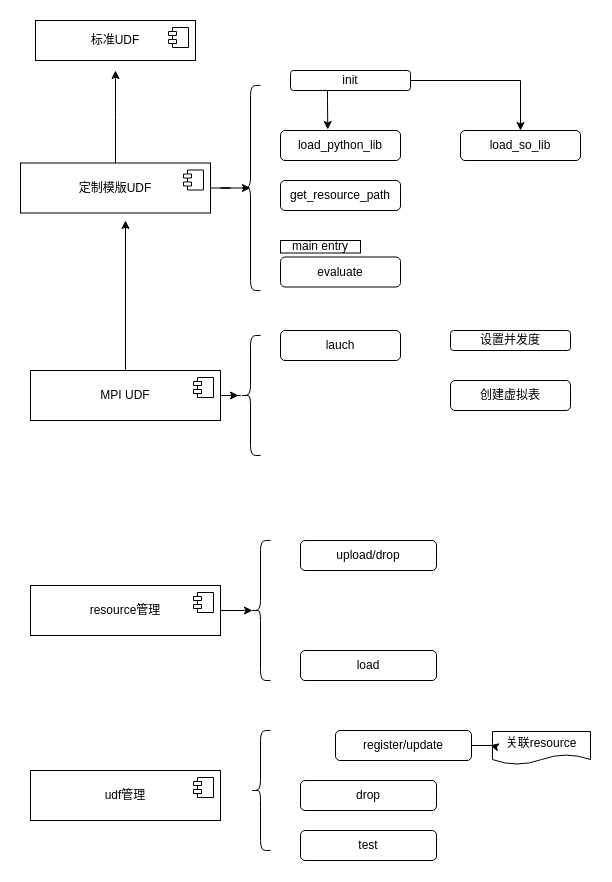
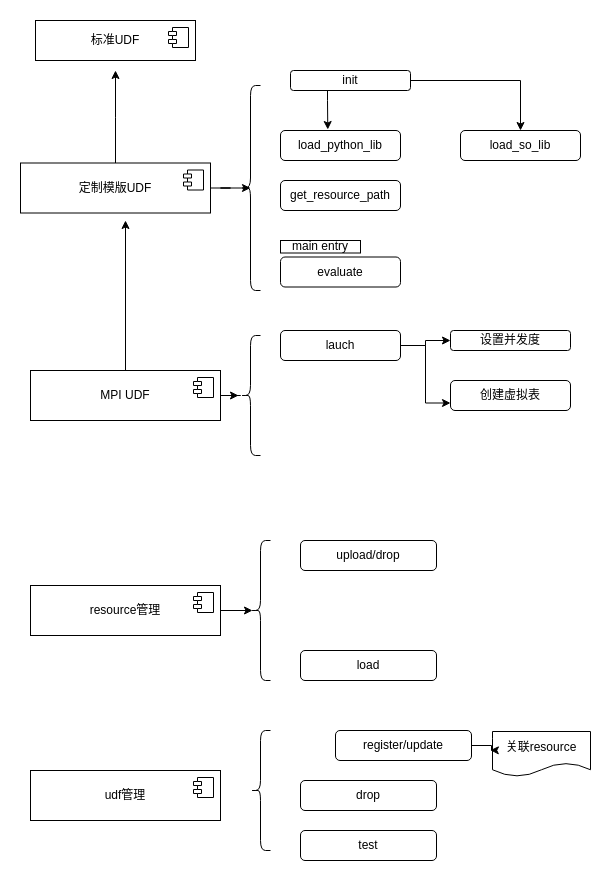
  <mxCell id="0" />
  <mxCell id="1" parent="0" />
  <mxCell id="2" value="标准UDF" style="html=1;dropTarget=0;whiteSpace=wrap;" vertex="1" parent="1"><mxGeometry x="35" y="20" width="160" height="40" as="geometry" /></mxCell>
  <mxCell id="3" value="" style="shape=module;jettyWidth=8;jettyHeight=4;" vertex="1" parent="2"><mxGeometry x="1" width="20" height="20" relative="1" as="geometry"><mxPoint x="-27" y="7" as="offset" /></mxGeometry></mxCell>
  <mxCell id="4" style="edgeStyle=orthogonalEdgeStyle;rounded=0;orthogonalLoop=1;jettySize=auto;html=1;" edge="1" parent="1" source="5"><mxGeometry relative="1" as="geometry"><mxPoint x="115" y="70" as="targetPoint" /></mxGeometry></mxCell>
  <mxCell id="5" value="定制模版UDF" style="html=1;dropTarget=0;whiteSpace=wrap;" vertex="1" parent="1"><mxGeometry x="20" y="162.5" width="190" height="50" as="geometry" /></mxCell>
  <mxCell id="6" value="" style="shape=module;jettyWidth=8;jettyHeight=4;" vertex="1" parent="5"><mxGeometry x="1" width="20" height="20" relative="1" as="geometry"><mxPoint x="-27" y="7" as="offset" /></mxGeometry></mxCell>
  <mxCell id="7" value="" style="shape=curlyBracket;whiteSpace=wrap;html=1;rounded=1;labelPosition=left;verticalLabelPosition=middle;align=right;verticalAlign=middle;" vertex="1" parent="1"><mxGeometry x="240" y="85" width="20" height="205" as="geometry" /></mxCell>
  <mxCell id="8" style="edgeStyle=orthogonalEdgeStyle;rounded=0;orthogonalLoop=1;jettySize=auto;html=1;exitX=1;exitY=0.5;exitDx=0;exitDy=0;entryX=0.5;entryY=0.5;entryDx=0;entryDy=0;entryPerimeter=0;" edge="1" parent="1" source="5" target="7"><mxGeometry relative="1" as="geometry" /></mxCell>
  <mxCell id="9" style="edgeStyle=orthogonalEdgeStyle;rounded=0;orthogonalLoop=1;jettySize=auto;html=1;" edge="1" parent="1" source="10" target="15"><mxGeometry relative="1" as="geometry" /></mxCell>
  <mxCell id="10" value="init" style="rounded=1;whiteSpace=wrap;html=1;" vertex="1" parent="1"><mxGeometry x="290" y="70" width="120" height="20" as="geometry" /></mxCell>
  <mxCell id="11" value="get_resource_path" style="rounded=1;whiteSpace=wrap;html=1;" vertex="1" parent="1"><mxGeometry x="280" y="180" width="120" height="30" as="geometry" /></mxCell>
  <mxCell id="12" value="load_python_lib" style="rounded=1;whiteSpace=wrap;html=1;" vertex="1" parent="1"><mxGeometry x="280" y="130" width="120" height="30" as="geometry" /></mxCell>
  <mxCell id="13" style="edgeStyle=orthogonalEdgeStyle;rounded=0;orthogonalLoop=1;jettySize=auto;html=1;entryX=0.394;entryY=-0.033;entryDx=0;entryDy=0;entryPerimeter=0;" edge="1" parent="1" source="10" target="12"><mxGeometry relative="1" as="geometry"><Array as="points"><mxPoint x="327" y="100" /><mxPoint x="327" y="100" /></Array></mxGeometry></mxCell>
  <mxCell id="14" value="evaluate" style="rounded=1;whiteSpace=wrap;html=1;" vertex="1" parent="1"><mxGeometry x="280" y="256.5" width="120" height="30" as="geometry" /></mxCell>
  <mxCell id="15" value="load_so_lib" style="rounded=1;whiteSpace=wrap;html=1;" vertex="1" parent="1"><mxGeometry x="460" y="130" width="120" height="30" as="geometry" /></mxCell>
  <mxCell id="16" value="main entry" style="rounded=0;whiteSpace=wrap;html=1;" vertex="1" parent="1"><mxGeometry x="280" y="240" width="80" height="12.5" as="geometry" /></mxCell>
  <mxCell id="17" value="resource管理" style="html=1;dropTarget=0;whiteSpace=wrap;" vertex="1" parent="1"><mxGeometry x="30" y="585" width="190" height="50" as="geometry" /></mxCell>
  <mxCell id="18" value="" style="shape=module;jettyWidth=8;jettyHeight=4;" vertex="1" parent="17"><mxGeometry x="1" width="20" height="20" relative="1" as="geometry"><mxPoint x="-27" y="7" as="offset" /></mxGeometry></mxCell>
  <mxCell id="19" value="" style="shape=curlyBracket;whiteSpace=wrap;html=1;rounded=1;labelPosition=left;verticalLabelPosition=middle;align=right;verticalAlign=middle;" vertex="1" parent="1"><mxGeometry x="250" y="540" width="20" height="140" as="geometry" /></mxCell>
  <mxCell id="20" value="upload/drop" style="rounded=1;whiteSpace=wrap;html=1;" vertex="1" parent="1"><mxGeometry x="300" y="540" width="136" height="30" as="geometry" /></mxCell>
  <mxCell id="21" style="edgeStyle=orthogonalEdgeStyle;rounded=0;orthogonalLoop=1;jettySize=auto;html=1;entryX=0.1;entryY=0.5;entryDx=0;entryDy=0;entryPerimeter=0;" edge="1" parent="1" source="17" target="19"><mxGeometry relative="1" as="geometry" /></mxCell>
  <mxCell id="22" value="udf管理" style="html=1;dropTarget=0;whiteSpace=wrap;" vertex="1" parent="1"><mxGeometry x="30" y="770" width="190" height="50" as="geometry" /></mxCell>
  <mxCell id="23" value="" style="shape=module;jettyWidth=8;jettyHeight=4;" vertex="1" parent="22"><mxGeometry x="1" width="20" height="20" relative="1" as="geometry"><mxPoint x="-27" y="7" as="offset" /></mxGeometry></mxCell>
  <mxCell id="24" value="" style="shape=curlyBracket;whiteSpace=wrap;html=1;rounded=1;labelPosition=left;verticalLabelPosition=middle;align=right;verticalAlign=middle;" vertex="1" parent="1"><mxGeometry x="250" y="730" width="20" height="120" as="geometry" /></mxCell>
  <mxCell id="25" value="register/update" style="rounded=1;whiteSpace=wrap;html=1;" vertex="1" parent="1"><mxGeometry x="335" y="730" width="136" height="30" as="geometry" /></mxCell>
  <mxCell id="26" value="test" style="rounded=1;whiteSpace=wrap;html=1;" vertex="1" parent="1"><mxGeometry x="300" y="830" width="136" height="30" as="geometry" /></mxCell>
  <mxCell id="27" value="drop" style="rounded=1;whiteSpace=wrap;html=1;" vertex="1" parent="1"><mxGeometry x="300" y="780" width="136" height="30" as="geometry" /></mxCell>
- <mxCell id="28" value="关联resource" style="shape=document;whiteSpace=wrap;html=1;boundedLbl=1;" vertex="1" parent="1"><mxGeometry x="492" y="731" width="98" height="33" as="geometry" /></mxCell>
+ <mxCell id="28" value="关联resource" style="shape=document;whiteSpace=wrap;html=1;boundedLbl=1;" vertex="1" parent="1"><mxGeometry x="492" y="731" width="98" height="45" as="geometry" /></mxCell>
  <mxCell id="29" style="edgeStyle=orthogonalEdgeStyle;rounded=0;orthogonalLoop=1;jettySize=auto;html=1;entryX=-0.022;entryY=0.415;entryDx=0;entryDy=0;entryPerimeter=0;" edge="1" parent="1" source="25" target="28"><mxGeometry relative="1" as="geometry" /></mxCell>
  <mxCell id="30" value="load" style="rounded=1;whiteSpace=wrap;html=1;" vertex="1" parent="1"><mxGeometry x="300" y="650" width="136" height="30" as="geometry" /></mxCell>
  <mxCell id="31" style="edgeStyle=orthogonalEdgeStyle;rounded=0;orthogonalLoop=1;jettySize=auto;html=1;" edge="1" parent="1" source="32"><mxGeometry relative="1" as="geometry"><mxPoint x="125" y="220" as="targetPoint" /></mxGeometry></mxCell>
  <mxCell id="32" value="MPI UDF" style="html=1;dropTarget=0;whiteSpace=wrap;" vertex="1" parent="1"><mxGeometry x="30" y="370" width="190" height="50" as="geometry" /></mxCell>
  <mxCell id="33" value="" style="shape=module;jettyWidth=8;jettyHeight=4;" vertex="1" parent="32"><mxGeometry x="1" width="20" height="20" relative="1" as="geometry"><mxPoint x="-27" y="7" as="offset" /></mxGeometry></mxCell>
+ <mxCell id="34" style="edgeStyle=orthogonalEdgeStyle;rounded=0;orthogonalLoop=1;jettySize=auto;html=1;entryX=0;entryY=0.5;entryDx=0;entryDy=0;" edge="1" parent="1" source="36" target="37"><mxGeometry relative="1" as="geometry" /></mxCell>
+ <mxCell id="35" style="edgeStyle=orthogonalEdgeStyle;rounded=0;orthogonalLoop=1;jettySize=auto;html=1;entryX=0;entryY=0.75;entryDx=0;entryDy=0;" edge="1" parent="1" source="36" target="38"><mxGeometry relative="1" as="geometry" /></mxCell>
  <mxCell id="36" value="lauch" style="rounded=1;whiteSpace=wrap;html=1;" vertex="1" parent="1"><mxGeometry x="280" y="330" width="120" height="30" as="geometry" /></mxCell>
  <mxCell id="37" value="设置并发度" style="rounded=1;whiteSpace=wrap;html=1;" vertex="1" parent="1"><mxGeometry x="450" y="330" width="120" height="20" as="geometry" /></mxCell>
  <mxCell id="38" value="创建虚拟表" style="rounded=1;whiteSpace=wrap;html=1;" vertex="1" parent="1"><mxGeometry x="450" y="380" width="120" height="30" as="geometry" /></mxCell>
  <mxCell id="39" value="" style="shape=curlyBracket;whiteSpace=wrap;html=1;rounded=1;labelPosition=left;verticalLabelPosition=middle;align=right;verticalAlign=middle;" vertex="1" parent="1"><mxGeometry x="240" y="335" width="20" height="120" as="geometry" /></mxCell>
  <mxCell id="40" style="edgeStyle=orthogonalEdgeStyle;rounded=0;orthogonalLoop=1;jettySize=auto;html=1;entryX=-0.1;entryY=0.5;entryDx=0;entryDy=0;entryPerimeter=0;" edge="1" parent="1" source="32" target="39"><mxGeometry relative="1" as="geometry" /></mxCell>
